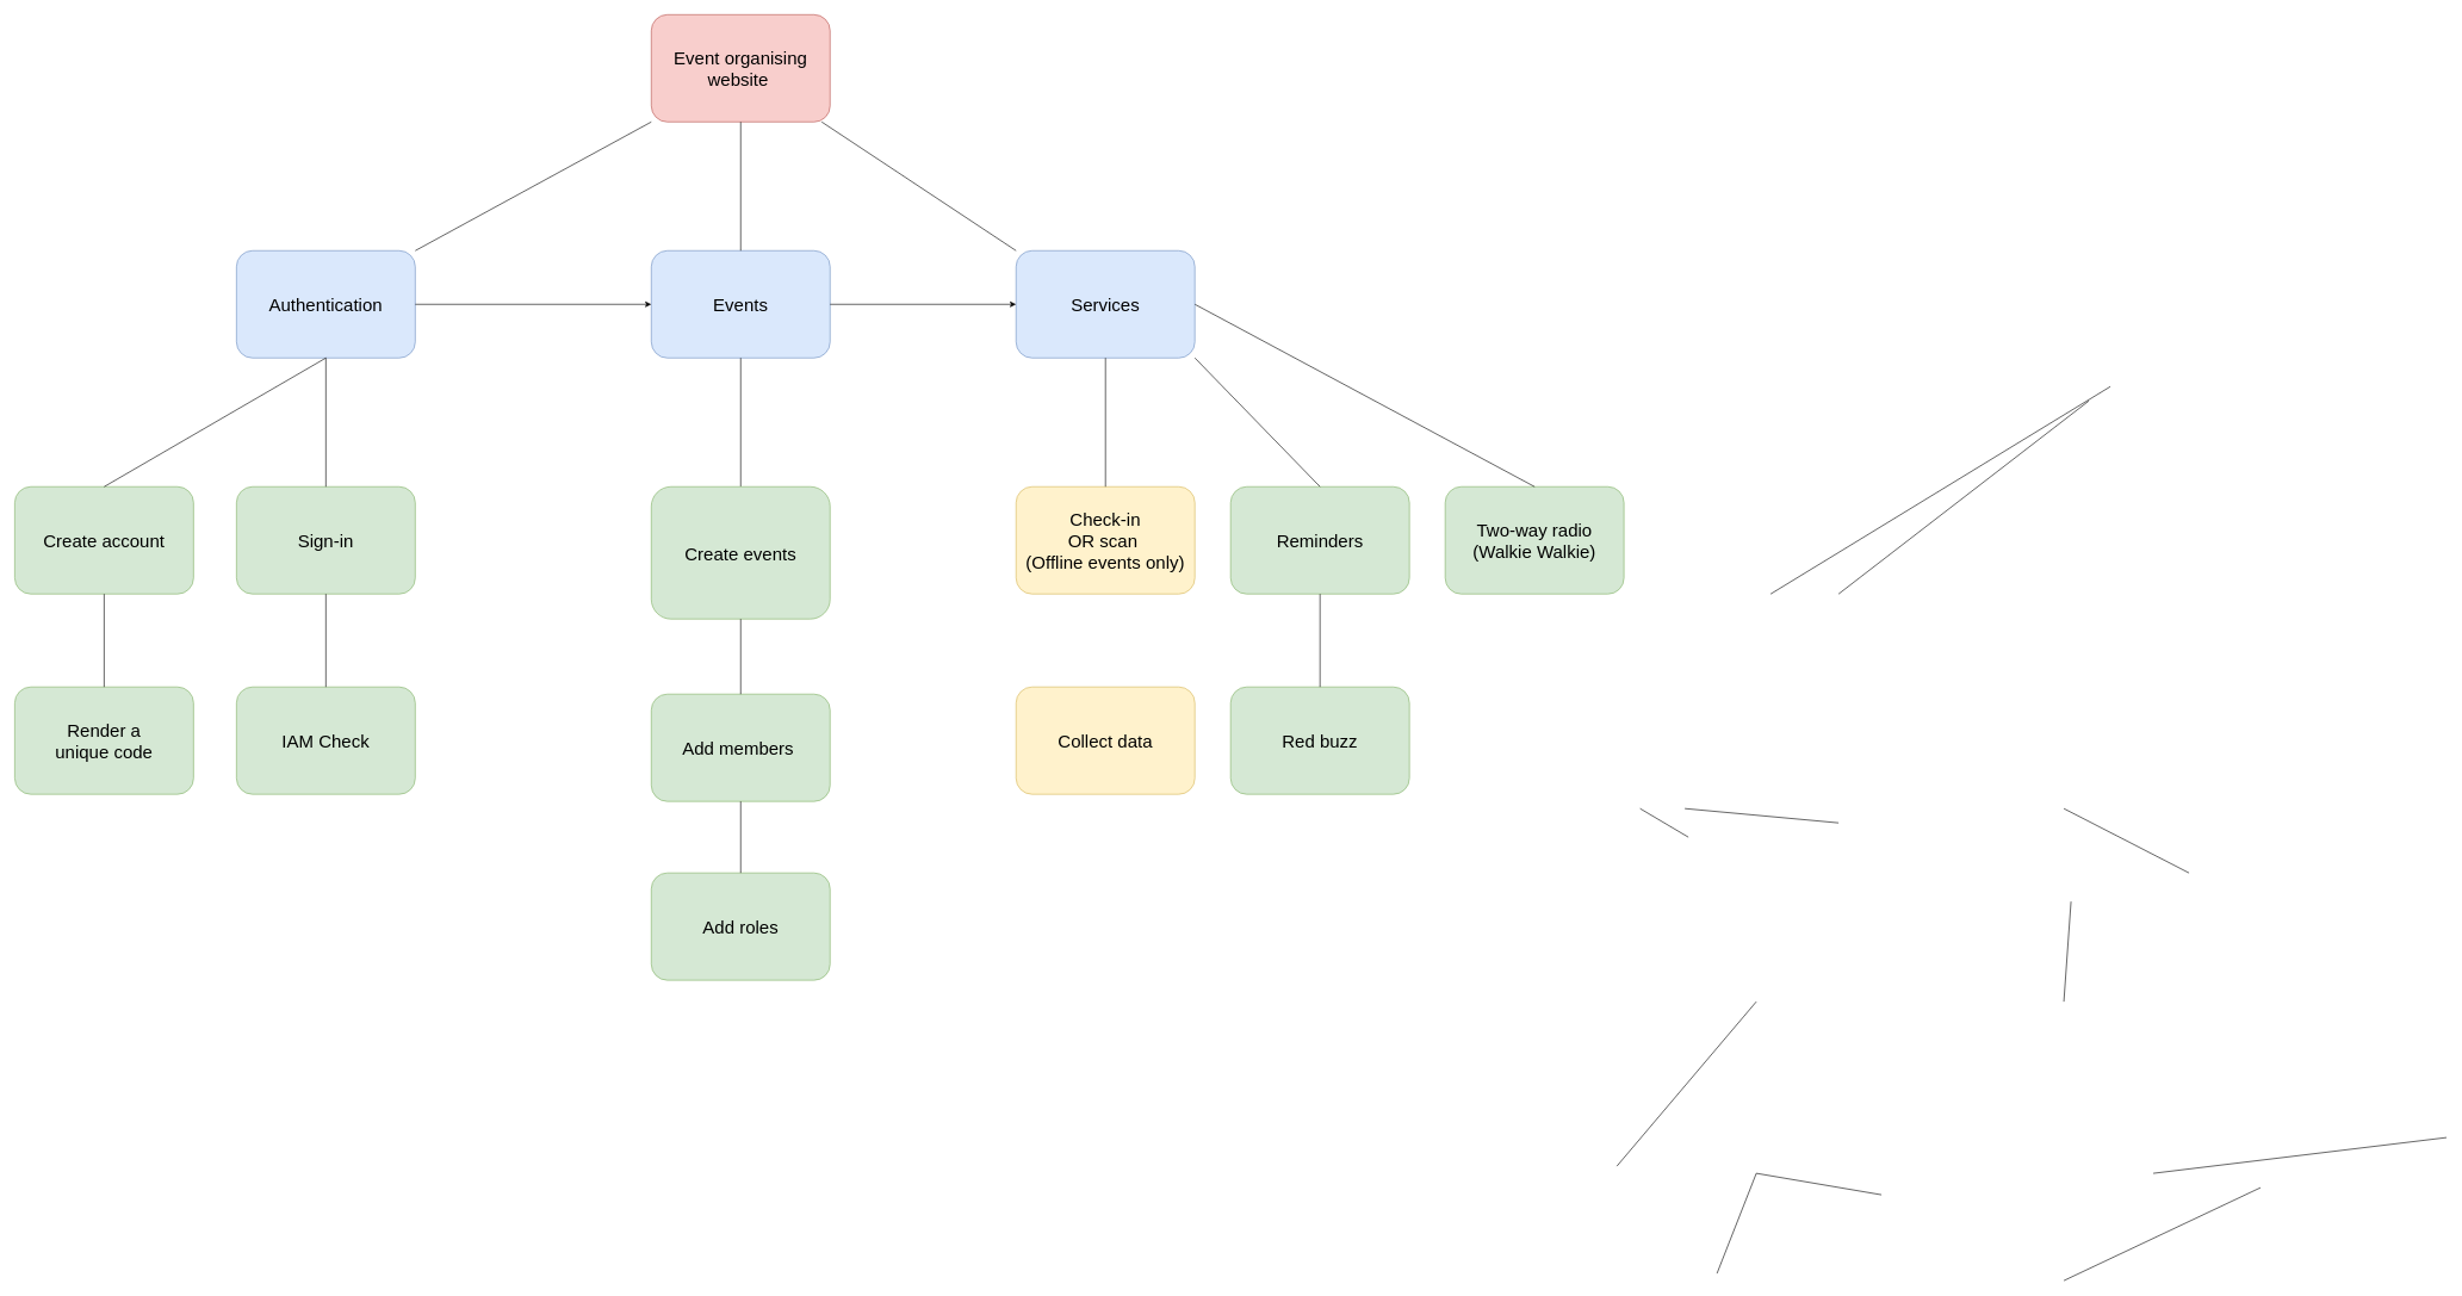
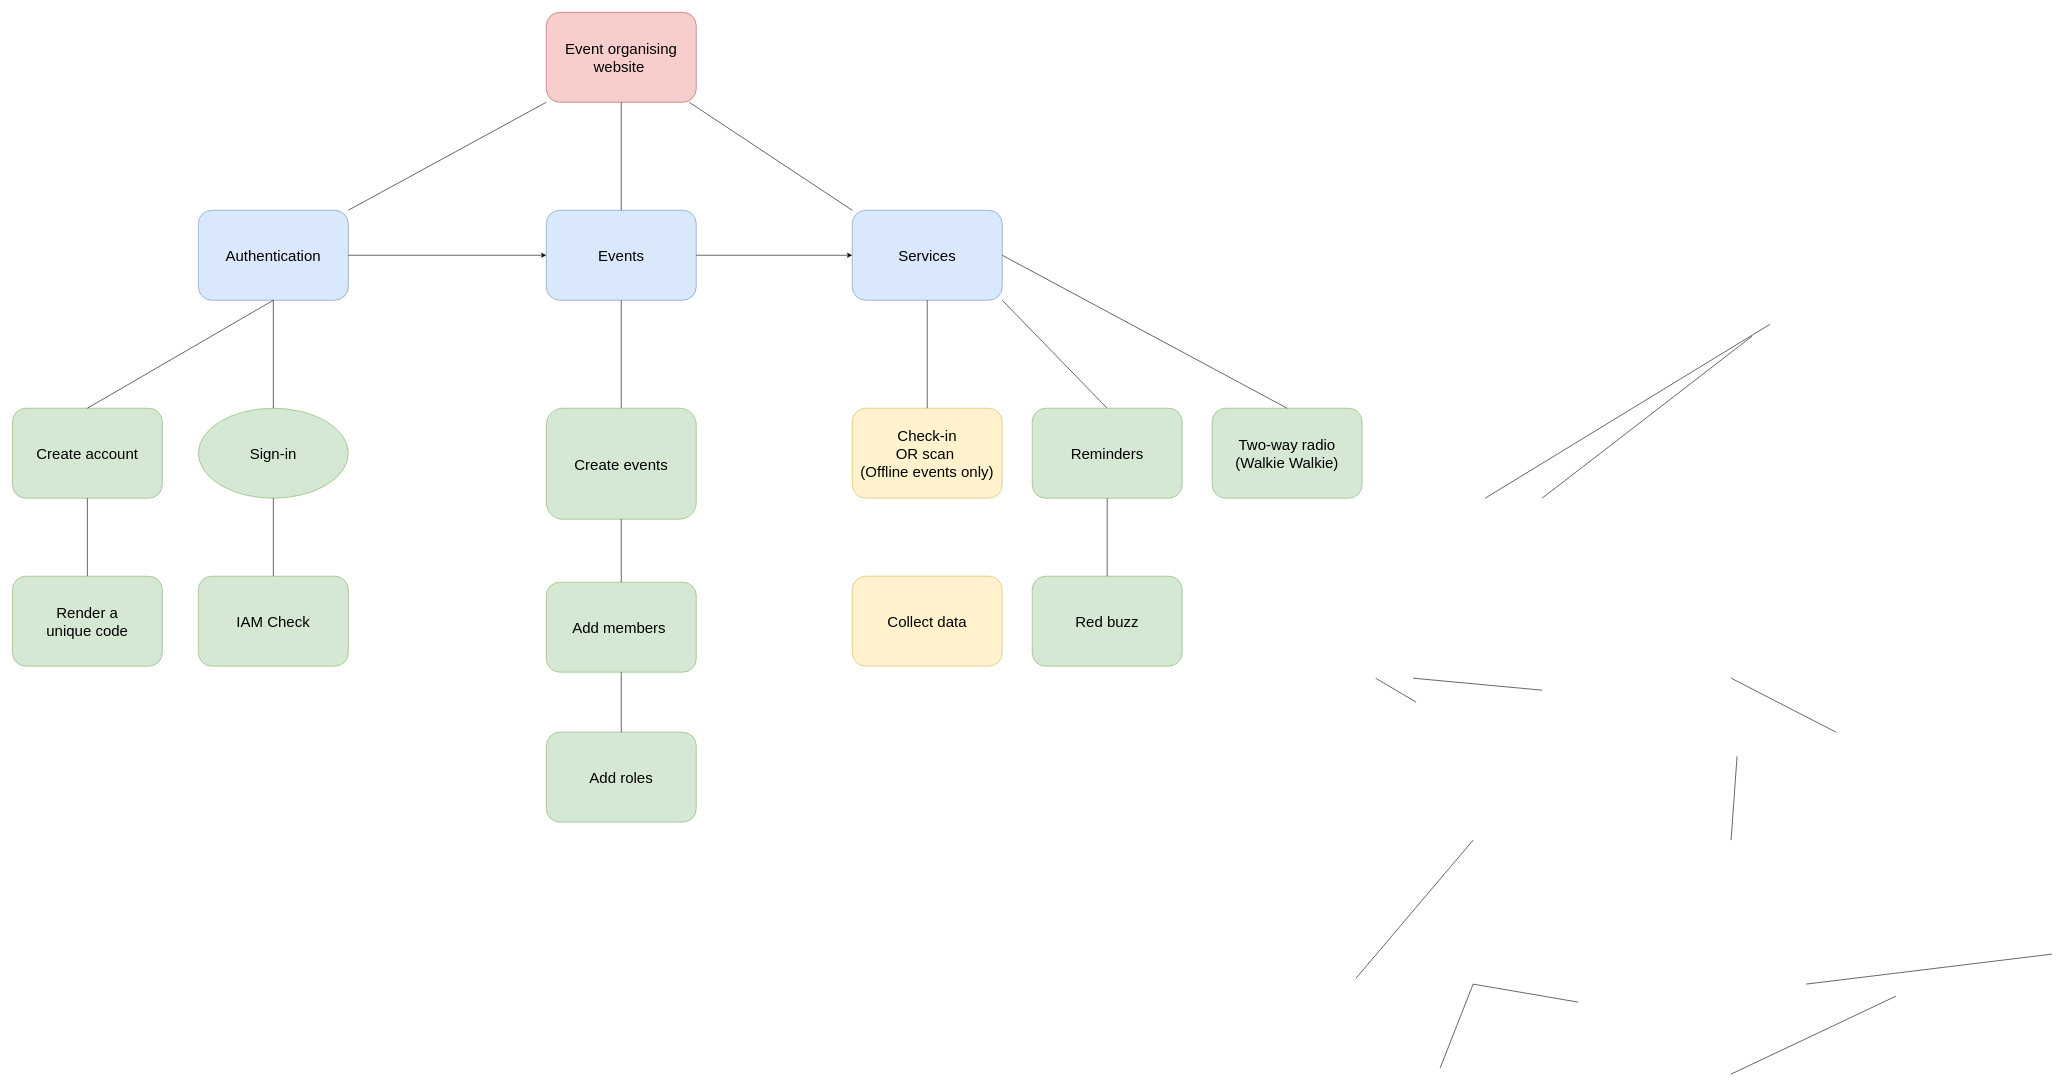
  <mxCell id="0" style=";html=1;" />
  <mxCell id="1" style=";html=1;" parent="0" />
  <mxCell id="2" value="&lt;font style=&quot;font-size: 25px;&quot;&gt;Event organising website&amp;nbsp;&lt;/font&gt;" style="rounded=1;whiteSpace=wrap;html=1;fillColor=#f8cecc;strokeColor=#b85450;" parent="1" vertex="1"><mxGeometry x="910" y="20" width="250" height="150" as="geometry" /></mxCell>
  <mxCell id="3" value="&lt;span style=&quot;font-size: 25px;&quot;&gt;Authentication&lt;/span&gt;" style="rounded=1;whiteSpace=wrap;html=1;fillColor=#dae8fc;strokeColor=#6c8ebf;" parent="1" vertex="1"><mxGeometry x="330" y="350" width="250" height="150" as="geometry" /></mxCell>
  <mxCell id="4" value="&lt;span style=&quot;font-size: 25px;&quot;&gt;Create account&lt;/span&gt;" style="rounded=1;whiteSpace=wrap;html=1;fillColor=#d5e8d4;strokeColor=#82b366;" parent="1" vertex="1"><mxGeometry x="20" y="680" width="250" height="150" as="geometry" /></mxCell>
- <mxCell id="5" value="&lt;span style=&quot;font-size: 25px;&quot;&gt;Sign-in&lt;/span&gt;" style="rounded=1;whiteSpace=wrap;html=1;fillColor=#d5e8d4;strokeColor=#82b366;" parent="1" vertex="1"><mxGeometry x="330" y="680" width="250" height="150" as="geometry" /></mxCell>
+ <mxCell id="5" value="&lt;span style=&quot;font-size: 25px;&quot;&gt;Sign-in&lt;/span&gt;" style="ellipse;whiteSpace=wrap;html=1;fillColor=#d5e8d4;strokeColor=#82b366;" parent="1" vertex="1"><mxGeometry x="330" y="680" width="250" height="150" as="geometry" /></mxCell>
  <mxCell id="6" value="&lt;span style=&quot;font-size: 25px;&quot;&gt;Events&lt;/span&gt;" style="rounded=1;whiteSpace=wrap;html=1;fillColor=#dae8fc;strokeColor=#6c8ebf;" parent="1" vertex="1"><mxGeometry x="910" y="350" width="250" height="150" as="geometry" /></mxCell>
  <mxCell id="7" value="&lt;span style=&quot;font-size: 25px;&quot;&gt;Services&lt;/span&gt;" style="rounded=1;whiteSpace=wrap;html=1;fillColor=#dae8fc;strokeColor=#6c8ebf;" parent="1" vertex="1"><mxGeometry x="1420" y="350" width="250" height="150" as="geometry" /></mxCell>
  <mxCell id="8" value="&lt;span style=&quot;font-size: 25px;&quot;&gt;Add members&amp;nbsp;&lt;/span&gt;" style="rounded=1;whiteSpace=wrap;html=1;fillColor=#d5e8d4;strokeColor=#82b366;" parent="1" vertex="1"><mxGeometry x="910" y="970" width="250" height="150" as="geometry" /></mxCell>
  <mxCell id="9" value="&lt;span style=&quot;font-size: 25px;&quot;&gt;Add roles&lt;/span&gt;" style="rounded=1;whiteSpace=wrap;html=1;fillColor=#d5e8d4;strokeColor=#82b366;" parent="1" vertex="1"><mxGeometry x="910" y="1220" width="250" height="150" as="geometry" /></mxCell>
  <mxCell id="10" value="&lt;span style=&quot;font-size: 25px;&quot;&gt;Reminders&lt;/span&gt;" style="rounded=1;whiteSpace=wrap;html=1;fillColor=#d5e8d4;strokeColor=#82b366;" parent="1" vertex="1"><mxGeometry x="1720" y="680" width="250" height="150" as="geometry" /></mxCell>
  <mxCell id="11" value="&lt;span style=&quot;font-size: 25px;&quot;&gt;Two-way radio&lt;br&gt;(Walkie Walkie)&lt;br&gt;&lt;/span&gt;" style="rounded=1;whiteSpace=wrap;html=1;fillColor=#d5e8d4;strokeColor=#82b366;" parent="1" vertex="1"><mxGeometry x="2020" y="680" width="250" height="150" as="geometry" /></mxCell>
  <mxCell id="12" value="&lt;span style=&quot;font-size: 25px;&quot;&gt;Render a &lt;br&gt;unique code&lt;/span&gt;" style="rounded=1;whiteSpace=wrap;html=1;fillColor=#d5e8d4;strokeColor=#82b366;" parent="1" vertex="1"><mxGeometry x="20" y="960" width="250" height="150" as="geometry" /></mxCell>
  <mxCell id="13" value="&lt;span style=&quot;font-size: 25px;&quot;&gt;Check-in&lt;br&gt;OR scan&amp;nbsp;&lt;br&gt;(Offline events only)&lt;br&gt;&lt;/span&gt;" style="rounded=1;whiteSpace=wrap;html=1;fillColor=#fff2cc;strokeColor=#d6b656;" parent="1" vertex="1"><mxGeometry x="1420" y="680" width="250" height="150" as="geometry" /></mxCell>
  <mxCell id="14" value="" style="endArrow=none;html=1;rounded=0;fontSize=25;entryX=0;entryY=1;entryDx=0;entryDy=0;exitX=1;exitY=0;exitDx=0;exitDy=0;" parent="1" source="3" target="2" edge="1"><mxGeometry width="50" height="50" relative="1" as="geometry"><mxPoint x="580" y="260" as="sourcePoint" /><mxPoint x="630" y="210" as="targetPoint" /></mxGeometry></mxCell>
  <mxCell id="15" value="" style="endArrow=none;html=1;rounded=0;fontSize=25;entryX=0.5;entryY=0;entryDx=0;entryDy=0;" parent="1" source="2" target="6" edge="1"><mxGeometry width="50" height="50" relative="1" as="geometry"><mxPoint x="785" y="240" as="sourcePoint" /><mxPoint x="785" y="260.711" as="targetPoint" /></mxGeometry></mxCell>
  <mxCell id="16" value="" style="endArrow=none;html=1;rounded=0;fontSize=25;exitX=0;exitY=0;exitDx=0;exitDy=0;" parent="1" source="7" target="2" edge="1"><mxGeometry width="50" height="50" relative="1" as="geometry"><mxPoint x="1100" y="300" as="sourcePoint" /><mxPoint x="1150" y="250" as="targetPoint" /></mxGeometry></mxCell>
  <mxCell id="17" value="" style="endArrow=none;html=1;rounded=0;fontSize=25;entryX=0.5;entryY=1;entryDx=0;entryDy=0;exitX=0.5;exitY=0;exitDx=0;exitDy=0;" parent="1" source="4" target="3" edge="1"><mxGeometry width="50" height="50" relative="1" as="geometry"><mxPoint x="-90" y="620" as="sourcePoint" /><mxPoint x="-40" y="570" as="targetPoint" /></mxGeometry></mxCell>
  <mxCell id="18" value="" style="endArrow=none;html=1;rounded=0;fontSize=25;entryX=0.5;entryY=1;entryDx=0;entryDy=0;exitX=0.5;exitY=0;exitDx=0;exitDy=0;" parent="1" source="5" target="3" edge="1"><mxGeometry width="50" height="50" relative="1" as="geometry"><mxPoint x="30" y="550" as="sourcePoint" /><mxPoint x="80" y="500" as="targetPoint" /></mxGeometry></mxCell>
  <mxCell id="19" value="&lt;span style=&quot;font-size: 25px;&quot;&gt;IAM Check&lt;/span&gt;" style="rounded=1;whiteSpace=wrap;html=1;fillColor=#d5e8d4;strokeColor=#82b366;" parent="1" vertex="1"><mxGeometry x="330" y="960" width="250" height="150" as="geometry" /></mxCell>
  <mxCell id="20" value="" style="endArrow=none;html=1;rounded=0;fontSize=25;entryX=0.5;entryY=1;entryDx=0;entryDy=0;exitX=0.5;exitY=0;exitDx=0;exitDy=0;" parent="1" source="12" target="4" edge="1"><mxGeometry width="50" height="50" relative="1" as="geometry"><mxPoint x="-490" y="940" as="sourcePoint" /><mxPoint x="-440" y="890" as="targetPoint" /></mxGeometry></mxCell>
  <mxCell id="21" value="" style="endArrow=none;html=1;rounded=0;fontSize=25;entryX=0.5;entryY=1;entryDx=0;entryDy=0;exitX=0.5;exitY=0;exitDx=0;exitDy=0;" parent="1" source="19" target="5" edge="1"><mxGeometry width="50" height="50" relative="1" as="geometry"><mxPoint x="-185" y="970" as="sourcePoint" /><mxPoint x="-185" y="840" as="targetPoint" /></mxGeometry></mxCell>
  <mxCell id="22" value="" style="endArrow=none;html=1;rounded=0;fontSize=25;entryX=0.5;entryY=1;entryDx=0;entryDy=0;exitX=0.5;exitY=0;exitDx=0;exitDy=0;" parent="1" source="24" target="6" edge="1"><mxGeometry width="50" height="50" relative="1" as="geometry"><mxPoint x="540" y="670" as="sourcePoint" /><mxPoint x="590" y="620" as="targetPoint" /></mxGeometry></mxCell>
  <mxCell id="23" value="" style="endArrow=classic;html=1;rounded=0;fontSize=25;exitX=1;exitY=0.5;exitDx=0;exitDy=0;entryX=0;entryY=0.5;entryDx=0;entryDy=0;" parent="1" source="3" target="6" edge="1"><mxGeometry width="50" height="50" relative="1" as="geometry"><mxPoint x="390" y="490" as="sourcePoint" /><mxPoint x="440" y="440" as="targetPoint" /></mxGeometry></mxCell>
  <mxCell id="24" value="&lt;span style=&quot;font-size: 25px;&quot;&gt;Create events&lt;/span&gt;" style="rounded=1;whiteSpace=wrap;html=1;fillColor=#d5e8d4;strokeColor=#82b366;" parent="1" vertex="1"><mxGeometry x="910" y="680" width="250" height="185" as="geometry" /></mxCell>
  <mxCell id="25" value="" style="endArrow=none;html=1;rounded=0;fontSize=25;entryX=0.5;entryY=1;entryDx=0;entryDy=0;" parent="1" source="8" target="24" edge="1"><mxGeometry width="50" height="50" relative="1" as="geometry"><mxPoint x="795" y="690" as="sourcePoint" /><mxPoint x="790" y="830" as="targetPoint" /></mxGeometry></mxCell>
  <mxCell id="26" value="" style="endArrow=none;html=1;rounded=0;fontSize=25;entryX=0.5;entryY=1;entryDx=0;entryDy=0;" parent="1" source="9" target="8" edge="1"><mxGeometry width="50" height="50" relative="1" as="geometry"><mxPoint x="795" y="960" as="sourcePoint" /><mxPoint x="795" y="840" as="targetPoint" /></mxGeometry></mxCell>
  <mxCell id="27" value="" style="endArrow=none;html=1;rounded=0;fontSize=25;entryX=0.5;entryY=1;entryDx=0;entryDy=0;exitX=0.5;exitY=0;exitDx=0;exitDy=0;" parent="1" source="13" target="7" edge="1"><mxGeometry width="50" height="50" relative="1" as="geometry"><mxPoint x="1600" y="540" as="sourcePoint" /><mxPoint x="1650" y="490" as="targetPoint" /></mxGeometry></mxCell>
  <mxCell id="28" value="" style="endArrow=none;html=1;rounded=0;fontSize=25;entryX=1;entryY=1;entryDx=0;entryDy=0;exitX=0.5;exitY=0;exitDx=0;exitDy=0;" parent="1" source="10" target="7" edge="1"><mxGeometry width="50" height="50" relative="1" as="geometry"><mxPoint x="1630" y="500" as="sourcePoint" /><mxPoint x="1680" y="450" as="targetPoint" /></mxGeometry></mxCell>
  <mxCell id="29" value="" style="endArrow=none;html=1;rounded=0;fontSize=25;entryX=0.5;entryY=0;entryDx=0;entryDy=0;" parent="1" target="11" edge="1"><mxGeometry width="50" height="50" relative="1" as="geometry"><mxPoint x="1670" y="425" as="sourcePoint" /><mxPoint x="1520" y="410" as="targetPoint" /></mxGeometry></mxCell>
  <mxCell id="30" value="" style="endArrow=none;html=1;rounded=0;fontSize=25;entryX=0.5;entryY=1;entryDx=0;entryDy=0;exitX=0.5;exitY=0;exitDx=0;exitDy=0;" parent="1" edge="1"><mxGeometry width="50" height="50" relative="1" as="geometry"><mxPoint x="2950" y="540" as="sourcePoint" /><mxPoint x="2475" y="830" as="targetPoint" /></mxGeometry></mxCell>
  <mxCell id="31" value="" style="endArrow=none;html=1;rounded=0;fontSize=25;exitX=0;exitY=0;exitDx=0;exitDy=0;" parent="1" edge="1"><mxGeometry width="50" height="50" relative="1" as="geometry"><mxPoint x="2920" y="560" as="sourcePoint" /><mxPoint x="2570" y="830" as="targetPoint" /></mxGeometry></mxCell>
  <mxCell id="32" value="" style="endArrow=none;html=1;rounded=0;fontSize=25;entryX=0.5;entryY=1;entryDx=0;entryDy=0;exitX=0.5;exitY=0;exitDx=0;exitDy=0;" parent="1" edge="1"><mxGeometry width="50" height="50" relative="1" as="geometry"><mxPoint x="2570" y="1150" as="sourcePoint" /><mxPoint x="2355" y="1130" as="targetPoint" /></mxGeometry></mxCell>
  <mxCell id="33" value="" style="endArrow=none;html=1;rounded=0;fontSize=25;entryX=0.25;entryY=1;entryDx=0;entryDy=0;exitX=0.75;exitY=0;exitDx=0;exitDy=0;" parent="1" edge="1"><mxGeometry width="50" height="50" relative="1" as="geometry"><mxPoint x="2360" y="1170" as="sourcePoint" /><mxPoint x="2292.5" y="1130" as="targetPoint" /></mxGeometry></mxCell>
  <mxCell id="34" value="" style="endArrow=none;html=1;rounded=0;fontSize=25;entryX=0.5;entryY=1;entryDx=0;entryDy=0;exitX=0.5;exitY=0;exitDx=0;exitDy=0;" parent="1" edge="1"><mxGeometry width="50" height="50" relative="1" as="geometry"><mxPoint x="2260" y="1630" as="sourcePoint" /><mxPoint x="2455" y="1400" as="targetPoint" /></mxGeometry></mxCell>
  <mxCell id="35" value="" style="endArrow=none;html=1;rounded=0;fontSize=25;entryX=0.5;entryY=1;entryDx=0;entryDy=0;exitX=0.5;exitY=0;exitDx=0;exitDy=0;" parent="1" edge="1"><mxGeometry width="50" height="50" relative="1" as="geometry"><mxPoint x="2400" y="1780" as="sourcePoint" /><mxPoint x="2455" y="1640" as="targetPoint" /></mxGeometry></mxCell>
  <mxCell id="36" value="" style="endArrow=none;html=1;rounded=0;fontSize=25;exitX=0.5;exitY=0;exitDx=0;exitDy=0;entryX=0.5;entryY=1;entryDx=0;entryDy=0;" parent="1" edge="1"><mxGeometry width="50" height="50" relative="1" as="geometry"><mxPoint x="2630" y="1670" as="sourcePoint" /><mxPoint x="2455" y="1640" as="targetPoint" /></mxGeometry></mxCell>
  <mxCell id="37" value="" style="endArrow=none;html=1;rounded=0;fontSize=25;entryX=0.5;entryY=1;entryDx=0;entryDy=0;exitX=0.5;exitY=0;exitDx=0;exitDy=0;" parent="1" edge="1"><mxGeometry width="50" height="50" relative="1" as="geometry"><mxPoint x="3060" y="1220" as="sourcePoint" /><mxPoint x="2885" y="1130" as="targetPoint" /></mxGeometry></mxCell>
  <mxCell id="38" value="" style="endArrow=none;html=1;rounded=0;fontSize=25;entryX=0.5;entryY=1;entryDx=0;entryDy=0;exitX=0.5;exitY=0;exitDx=0;exitDy=0;" parent="1" edge="1"><mxGeometry width="50" height="50" relative="1" as="geometry"><mxPoint x="2885" y="1790" as="sourcePoint" /><mxPoint x="3160" y="1660" as="targetPoint" /></mxGeometry></mxCell>
  <mxCell id="39" value="" style="endArrow=none;html=1;rounded=0;fontSize=25;entryX=1;entryY=1;entryDx=0;entryDy=0;exitX=0.25;exitY=0;exitDx=0;exitDy=0;" parent="1" edge="1"><mxGeometry width="50" height="50" relative="1" as="geometry"><mxPoint x="3420" y="1590" as="sourcePoint" /><mxPoint x="3010" y="1640" as="targetPoint" /></mxGeometry></mxCell>
  <mxCell id="40" value="" style="endArrow=classic;html=1;rounded=0;fontSize=25;exitX=1;exitY=0.5;exitDx=0;exitDy=0;entryX=0;entryY=0.5;entryDx=0;entryDy=0;" parent="1" source="6" target="7" edge="1"><mxGeometry width="50" height="50" relative="1" as="geometry"><mxPoint x="1010" y="450" as="sourcePoint" /><mxPoint x="1060" y="400" as="targetPoint" /></mxGeometry></mxCell>
  <mxCell id="41" value="" style="endArrow=none;html=1;rounded=0;fontSize=25;entryX=0.5;entryY=1;entryDx=0;entryDy=0;exitX=0.5;exitY=0;exitDx=0;exitDy=0;" parent="1" edge="1"><mxGeometry width="50" height="50" relative="1" as="geometry"><mxPoint x="2895" y="1260" as="sourcePoint" /><mxPoint x="2885" y="1400" as="targetPoint" /></mxGeometry></mxCell>
  <mxCell id="42" value="&lt;span style=&quot;font-size: 25px;&quot;&gt;Red buzz&lt;/span&gt;" style="rounded=1;whiteSpace=wrap;html=1;fillColor=#d5e8d4;strokeColor=#82b366;" vertex="1" parent="1"><mxGeometry x="1720" y="960" width="250" height="150" as="geometry" /></mxCell>
  <mxCell id="43" value="" style="endArrow=none;html=1;rounded=0;fontSize=25;entryX=0.5;entryY=1;entryDx=0;entryDy=0;exitX=0.5;exitY=0;exitDx=0;exitDy=0;" edge="1" parent="1" source="42" target="10"><mxGeometry width="50" height="50" relative="1" as="geometry"><mxPoint x="1855" y="690" as="sourcePoint" /><mxPoint x="1680" y="510" as="targetPoint" /></mxGeometry></mxCell>
  <mxCell id="44" value="&lt;span style=&quot;font-size: 25px;&quot;&gt;Collect data&lt;br&gt;&lt;/span&gt;" style="rounded=1;whiteSpace=wrap;html=1;fillColor=#fff2cc;strokeColor=#d6b656;" vertex="1" parent="1"><mxGeometry x="1420" y="960" width="250" height="150" as="geometry" /></mxCell>
